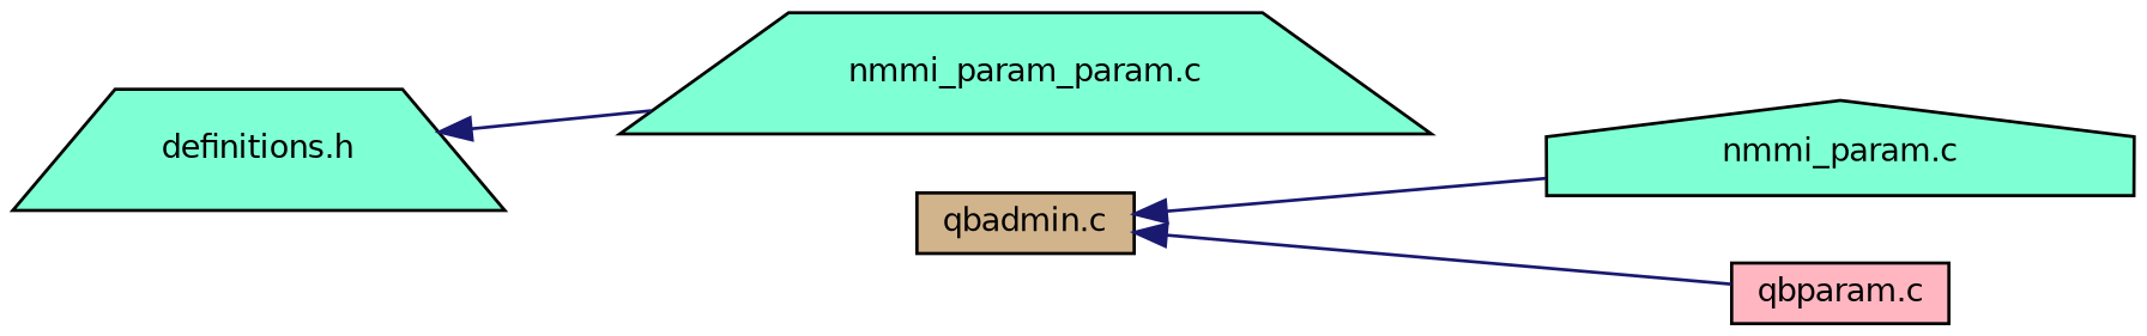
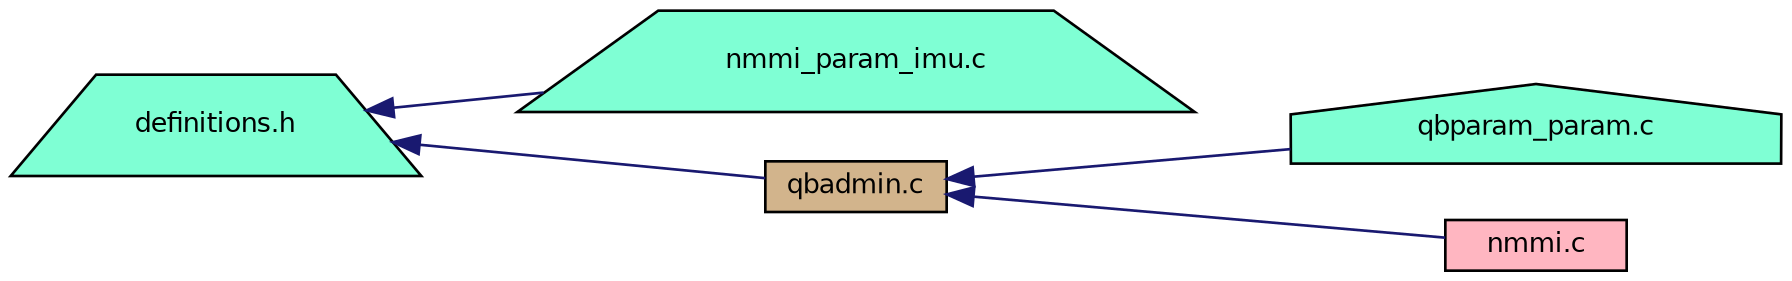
  digraph {
    rankdir=LR
    node [color=black fillcolor=aquamarine fontname=Helvetica fontsize=10 shape=trapezium style=filled]
    edge [color=midnightblue dir=back fontname=Helvetica fontsize=10 labelfontname=Helvetica labelfontsize=10 style=solid]
    n1 [fontcolor=black height=0.2 label="definitions.h" width=0.4]
-   n2 [height=0.2 label="nmmi_param_param.c" width=0.4]
+   n2 [height=0.2 label="nmmi_param_imu.c" width=0.4]
    n3 [fillcolor=tan height=0.2 label="qbadmin.c" shape=box width=0.4]
-   n4 [height=0.2 label="nmmi_param.c" shape=house width=0.4]
-   n5 [fillcolor=lightpink height=0.2 label="qbparam.c" shape=box width=0.4]
+   n4 [height=0.2 label="qbparam_param.c" shape=house width=0.4]
+   n5 [fillcolor=lightpink height=0.2 label="nmmi.c" shape=box width=0.4]
    n1 -> n2
+   n1 -> n3
    n3 -> n4
    n3 -> n5
  }
